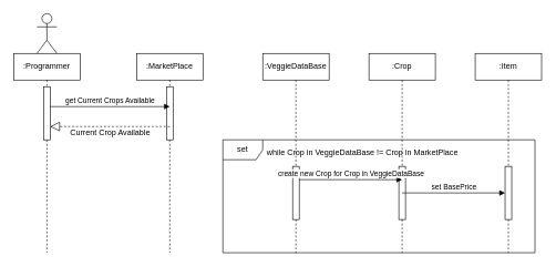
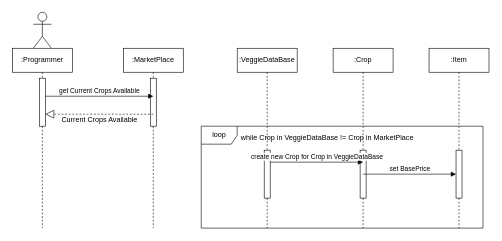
  <mxCell id="0" />
  <mxCell id="1" parent="0" />
  <mxCell id="2" value="Actor" style="shape=umlActor;verticalLabelPosition=bottom;verticalAlign=top;html=1;" vertex="1" parent="1"><mxGeometry x="55" y="20" width="30" height="60" as="geometry" /></mxCell>
  <mxCell id="3" value=":Programmer" style="shape=umlLifeline;perimeter=lifelinePerimeter;whiteSpace=wrap;html=1;container=1;collapsible=0;recursiveResize=0;outlineConnect=0;" vertex="1" parent="1"><mxGeometry x="20" y="80" width="100" height="300" as="geometry" /></mxCell>
  <mxCell id="4" value="" style="html=1;points=[];perimeter=orthogonalPerimeter;" vertex="1" parent="3"><mxGeometry x="45" y="50" width="10" height="80" as="geometry" /></mxCell>
  <mxCell id="5" value=":MarketPlace" style="shape=umlLifeline;perimeter=lifelinePerimeter;whiteSpace=wrap;html=1;container=1;collapsible=0;recursiveResize=0;outlineConnect=0;" vertex="1" parent="1"><mxGeometry x="205" y="80" width="100" height="300" as="geometry" /></mxCell>
  <mxCell id="6" value="" style="html=1;points=[];perimeter=orthogonalPerimeter;" vertex="1" parent="5"><mxGeometry x="45" y="50" width="10" height="80" as="geometry" /></mxCell>
  <mxCell id="7" value=":VeggieDataBase" style="shape=umlLifeline;perimeter=lifelinePerimeter;whiteSpace=wrap;html=1;container=1;collapsible=0;recursiveResize=0;outlineConnect=0;" vertex="1" parent="1"><mxGeometry x="395" y="80" width="100" height="300" as="geometry" /></mxCell>
  <mxCell id="8" value=":Item" style="shape=umlLifeline;perimeter=lifelinePerimeter;whiteSpace=wrap;html=1;container=1;collapsible=0;recursiveResize=0;outlineConnect=0;" vertex="1" parent="1"><mxGeometry x="715" y="80" width="100" height="300" as="geometry" /></mxCell>
  <mxCell id="9" value="get Current Crops Available" style="html=1;verticalAlign=bottom;endArrow=block;" edge="1" parent="1"><mxGeometry width="80" relative="1" as="geometry"><mxPoint x="75" y="160" as="sourcePoint" /><mxPoint x="255" y="160" as="targetPoint" /></mxGeometry></mxCell>
  <mxCell id="10" value="" style="endArrow=block;dashed=1;endFill=0;endSize=12;html=1;" edge="1" parent="1"><mxGeometry width="160" relative="1" as="geometry"><mxPoint x="255" y="190" as="sourcePoint" /><mxPoint x="75" y="190" as="targetPoint" /><Array as="points"><mxPoint x="155" y="190" /></Array></mxGeometry></mxCell>
- <mxCell id="11" value="Current Crop Available" style="text;html=1;align=center;verticalAlign=middle;resizable=0;points=[];autosize=1;" vertex="1" parent="1"><mxGeometry x="95" y="190" width="140" height="20" as="geometry" /></mxCell>
+ <mxCell id="11" value="Current Crops Available" style="text;html=1;align=center;verticalAlign=middle;resizable=0;points=[];autosize=1;" vertex="1" parent="1"><mxGeometry x="95" y="190" width="140" height="20" as="geometry" /></mxCell>
  <mxCell id="12" value="while Crop in VeggieDataBase != Crop in MarketPlace" style="text;html=1;align=center;verticalAlign=middle;resizable=0;points=[];autosize=1;" vertex="1" parent="1"><mxGeometry x="395" y="220" width="300" height="20" as="geometry" /></mxCell>
  <mxCell id="13" value=":Crop" style="shape=umlLifeline;perimeter=lifelinePerimeter;whiteSpace=wrap;html=1;container=1;collapsible=0;recursiveResize=0;outlineConnect=0;" vertex="1" parent="1"><mxGeometry x="555" y="80" width="100" height="300" as="geometry" /></mxCell>
  <mxCell id="14" value="" style="html=1;points=[];perimeter=orthogonalPerimeter;" vertex="1" parent="13"><mxGeometry x="45" y="170" width="10" height="80" as="geometry" /></mxCell>
  <mxCell id="15" value="" style="html=1;points=[];perimeter=orthogonalPerimeter;" vertex="1" parent="1"><mxGeometry x="440" y="250" width="10" height="80" as="geometry" /></mxCell>
- <mxCell id="16" value="set" style="shape=umlFrame;whiteSpace=wrap;html=1;" vertex="1" parent="1"><mxGeometry x="335" y="210" width="470" height="170" as="geometry" /></mxCell>
+ <mxCell id="16" value="loop" style="shape=umlFrame;whiteSpace=wrap;html=1;" vertex="1" parent="1"><mxGeometry x="335" y="210" width="470" height="170" as="geometry" /></mxCell>
  <mxCell id="17" value="create new Crop for Crop in VeggieDataBase" style="html=1;verticalAlign=bottom;endArrow=block;" edge="1" parent="1"><mxGeometry width="80" relative="1" as="geometry"><mxPoint x="450" y="270" as="sourcePoint" /><mxPoint x="605" y="270" as="targetPoint" /></mxGeometry></mxCell>
  <mxCell id="18" value="set BasePrice" style="html=1;verticalAlign=bottom;endArrow=block;" edge="1" parent="1" target="19"><mxGeometry width="80" relative="1" as="geometry"><mxPoint x="605" y="290" as="sourcePoint" /><mxPoint x="755" y="290" as="targetPoint" /><mxPoint as="offset" /></mxGeometry></mxCell>
  <mxCell id="19" value="" style="html=1;points=[];perimeter=orthogonalPerimeter;" vertex="1" parent="1"><mxGeometry x="760" y="250" width="10" height="80" as="geometry" /></mxCell>
